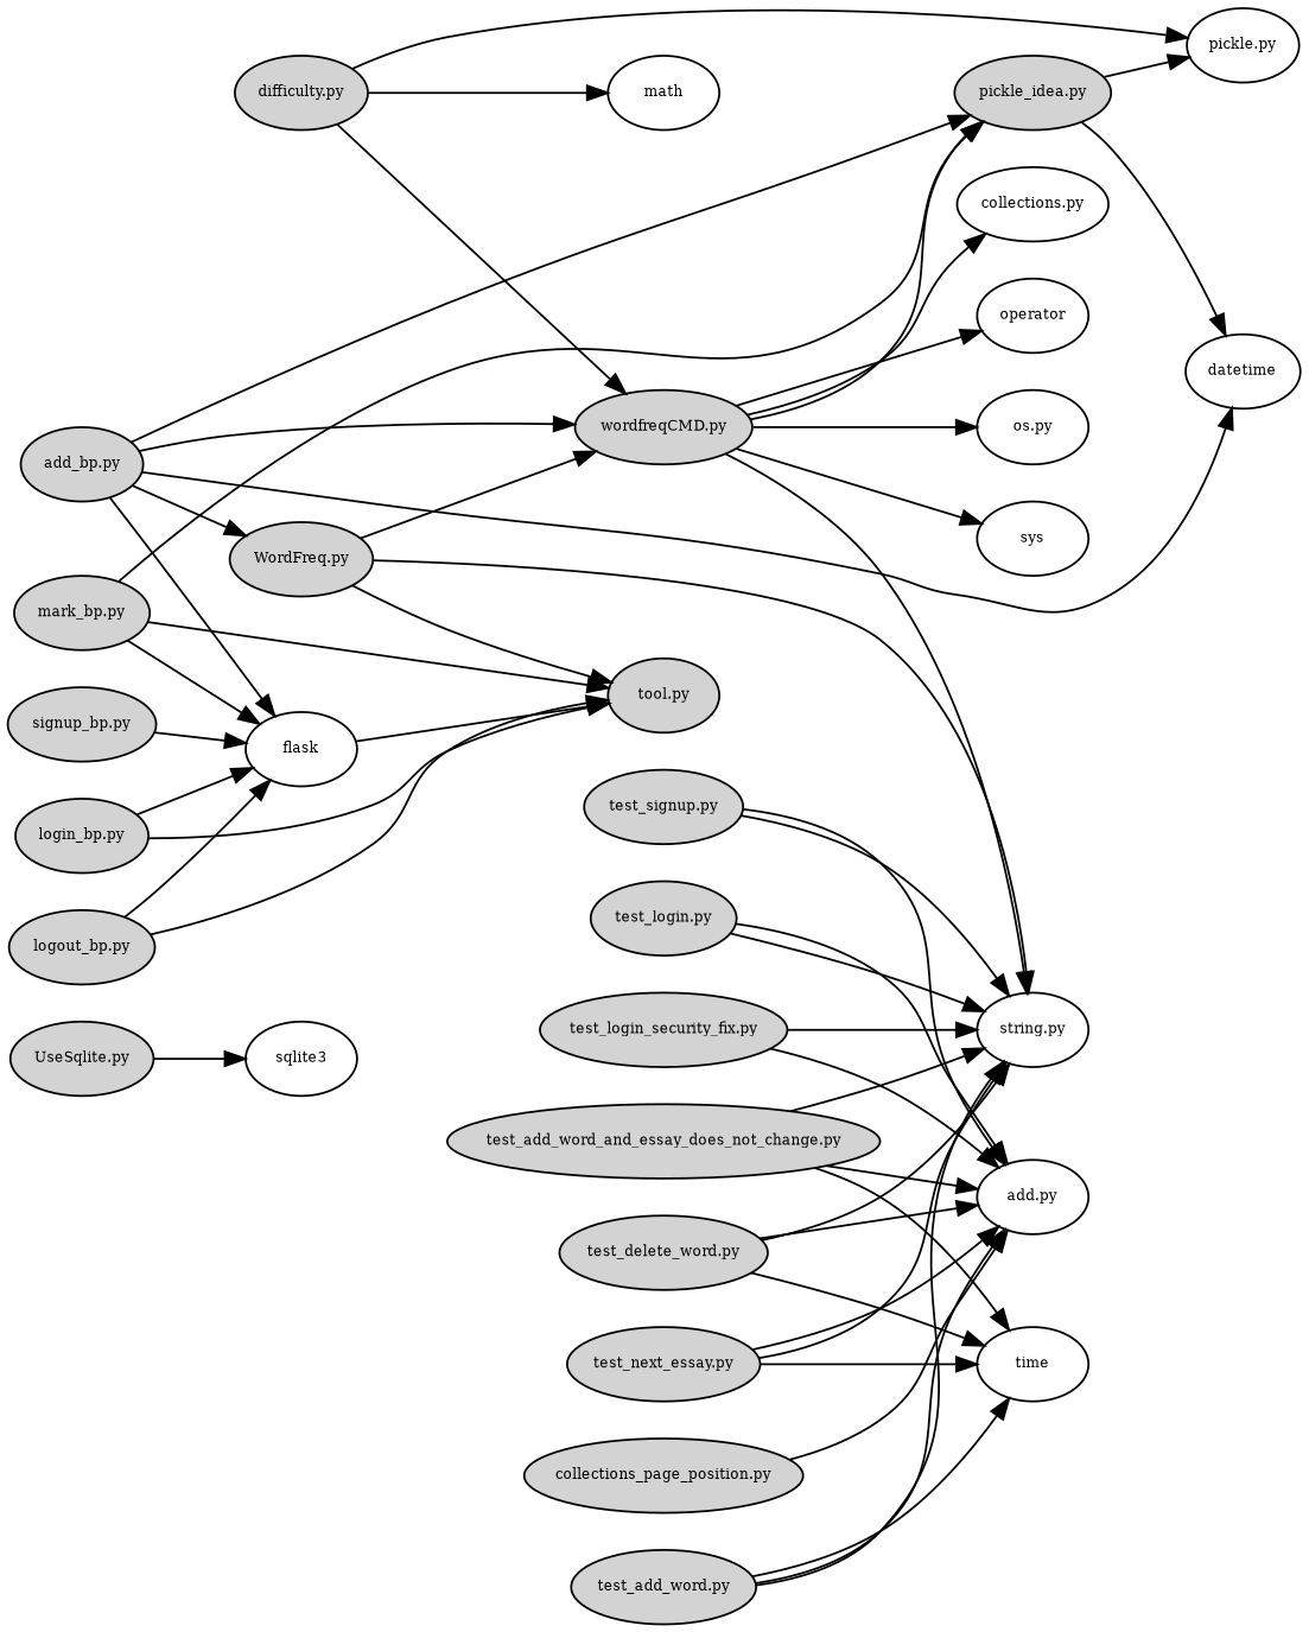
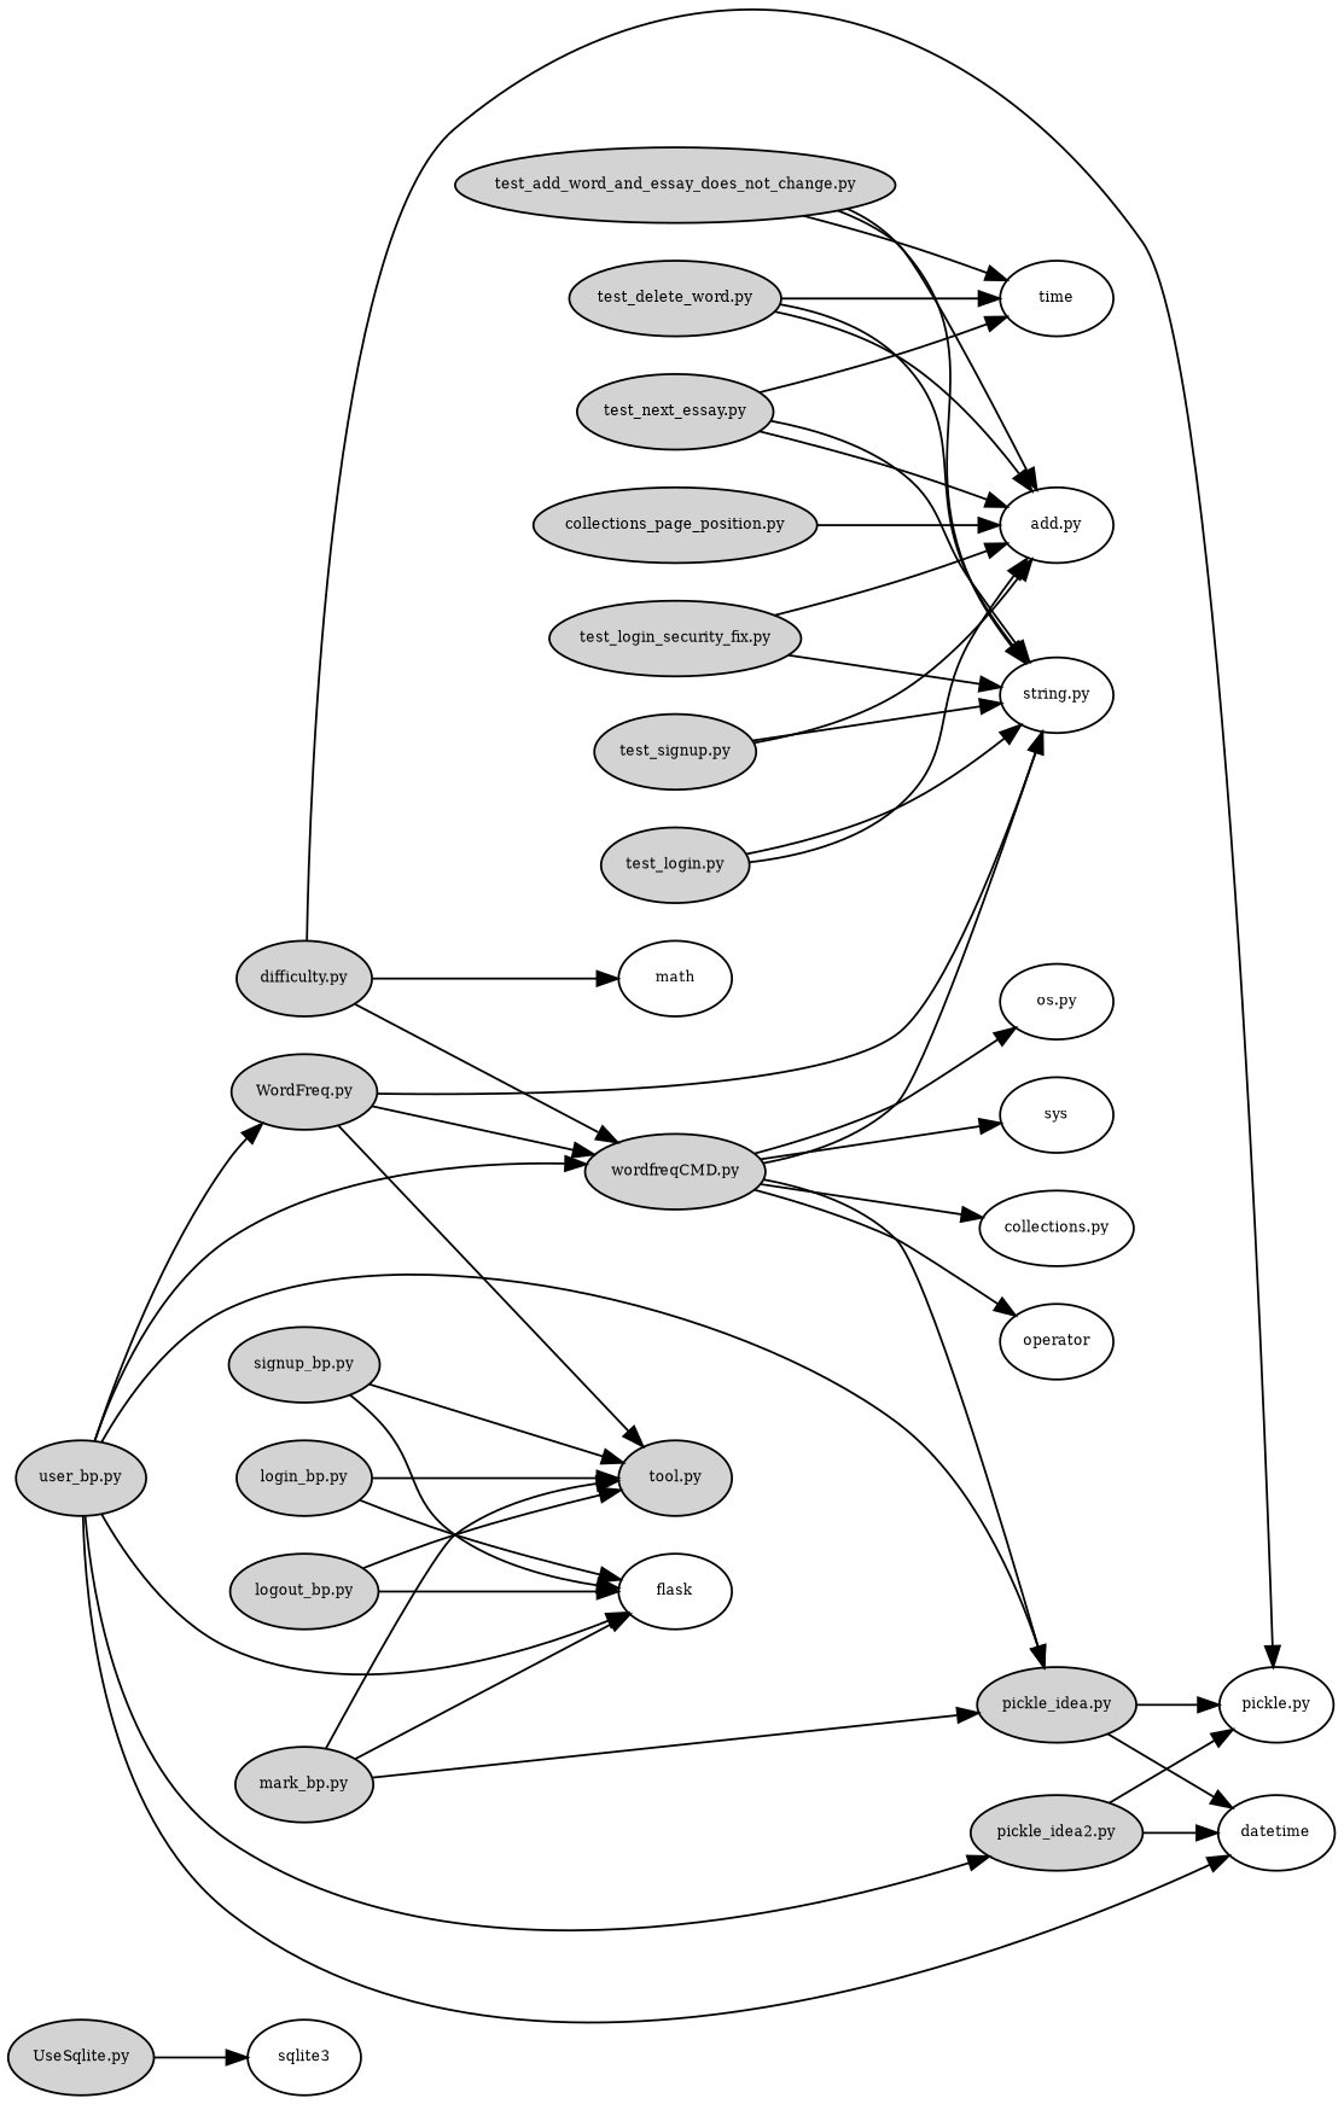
  strict digraph {
    clusterrank=local
    fontname=Helvetica
    fontsize=16
    rankdir=LR
    node [fontsize=7 shape=ellipse style=filled]
    sqlite3 [style=""]
    "UseSqlite.py"
    "string.py" [style=""]
    "WordFreq.py"
    "wordfreqCMD.py"
    "tool.py"
    "pickle_idea.py"
    "collections.py" [style=""]
    operator [style=""]
    "os.py" [style=""]
    sys [style=""]
    "pickle.py" [style=""]
    datetime [style=""]
    "difficulty.py"
    math [style=""]
    flask [style=""]
    "login_bp.py"
    "logout_bp.py"
    "mark_bp.py"
+   "pickle_idea2.py"
    "signup_bp.py"
-   "user_bp.py" [label="add_bp.py"]
-   "test_add_word.py"
+   "user_bp.py"
    n24 [label="add.py" style=""]
    time [style=""]
    "test_add_word_and_essay_does_not_change.py"
    "test_delete_word.py"
    "test_login.py"
    "test_login_security_fix.py"
    "test_next_essay.py"
    n31 [label="collections_page_position.py"]
    "test_signup.py"
    "UseSqlite.py" -> sqlite3
    "WordFreq.py" -> "string.py"
    "WordFreq.py" -> "wordfreqCMD.py"
    "WordFreq.py" -> "tool.py"
    "wordfreqCMD.py" -> "string.py"
    "wordfreqCMD.py" -> "pickle_idea.py"
    "wordfreqCMD.py" -> "collections.py"
    "wordfreqCMD.py" -> operator
    "wordfreqCMD.py" -> "os.py"
    "wordfreqCMD.py" -> sys
    "pickle_idea.py" -> "pickle.py"
    "pickle_idea.py" -> datetime
    "difficulty.py" -> "wordfreqCMD.py"
    "difficulty.py" -> "pickle.py"
    "difficulty.py" -> math
    "login_bp.py" -> "tool.py"
    "login_bp.py" -> flask
    "logout_bp.py" -> "tool.py"
    "logout_bp.py" -> flask
    "mark_bp.py" -> "tool.py"
    "mark_bp.py" -> "pickle_idea.py"
    "mark_bp.py" -> flask
-   flask -> "tool.py"
+   "pickle_idea2.py" -> "pickle.py"
+   "pickle_idea2.py" -> datetime
+   "signup_bp.py" -> "tool.py"
    "signup_bp.py" -> flask
    "user_bp.py" -> "WordFreq.py"
    "user_bp.py" -> "wordfreqCMD.py"
    "user_bp.py" -> "pickle_idea.py"
    "user_bp.py" -> datetime
    "user_bp.py" -> flask
-   "test_add_word.py" -> "string.py"
-   "test_add_word.py" -> n24
-   "test_add_word.py" -> time
+   "user_bp.py" -> "pickle_idea2.py"
    "test_add_word_and_essay_does_not_change.py" -> "string.py"
    "test_add_word_and_essay_does_not_change.py" -> n24
    "test_add_word_and_essay_does_not_change.py" -> time
    "test_delete_word.py" -> "string.py"
    "test_delete_word.py" -> n24
    "test_delete_word.py" -> time
    "test_login.py" -> "string.py"
    "test_login.py" -> n24
    "test_login_security_fix.py" -> "string.py"
    "test_login_security_fix.py" -> n24
    "test_next_essay.py" -> "string.py"
    "test_next_essay.py" -> n24
    "test_next_essay.py" -> time
    n31 -> n24
    "test_signup.py" -> "string.py"
    "test_signup.py" -> n24
  }
